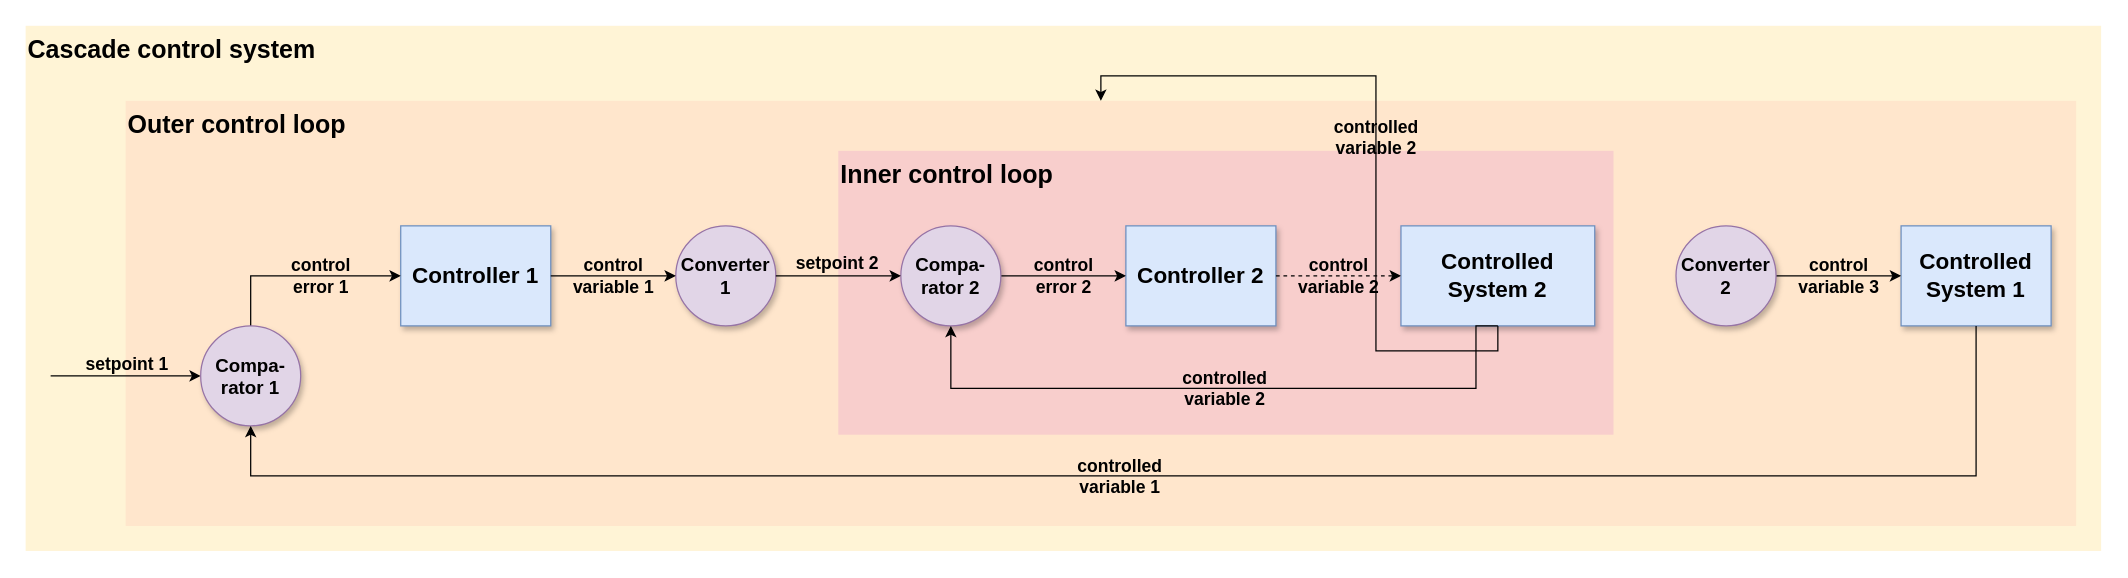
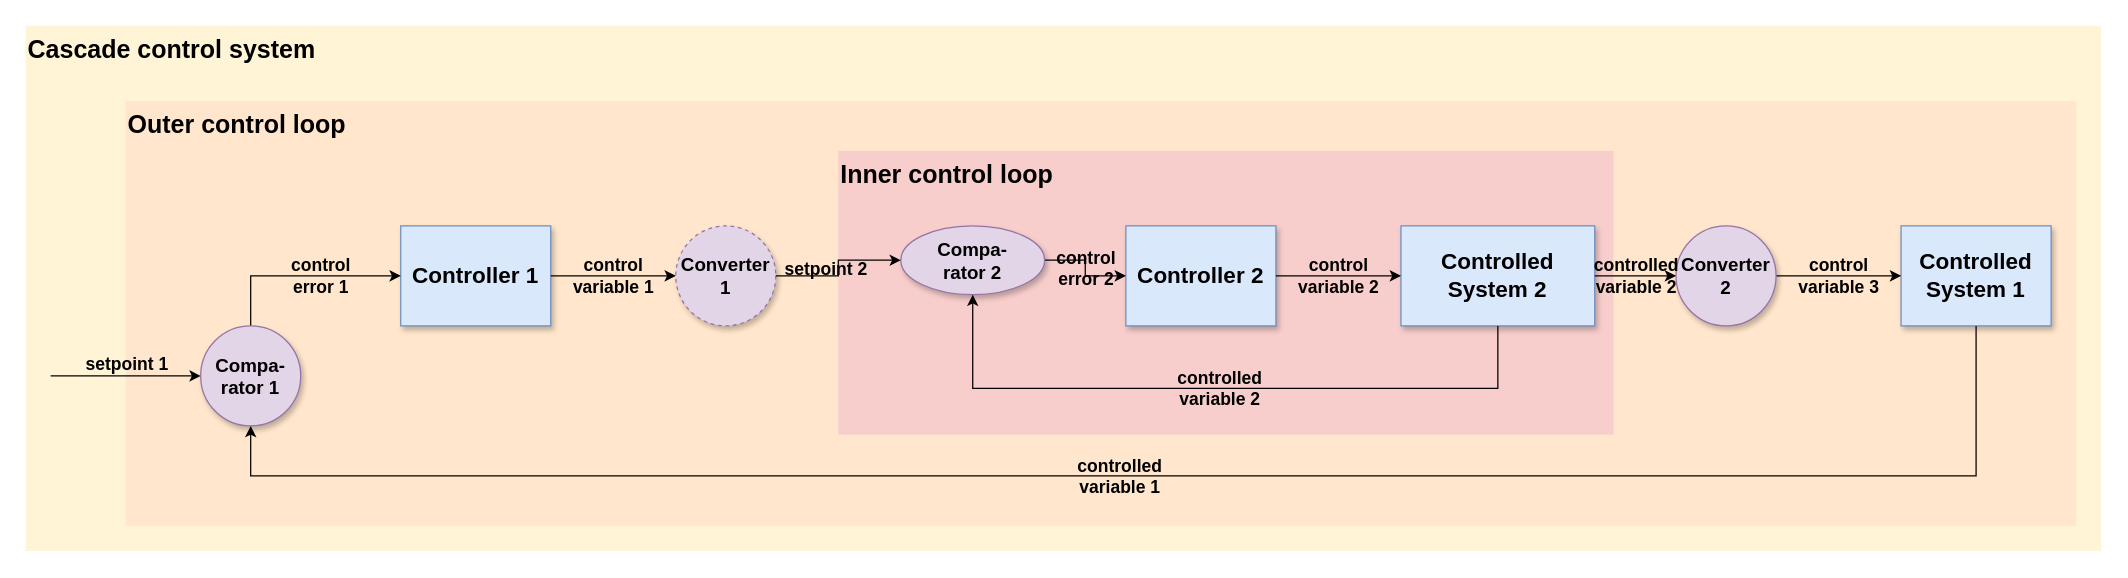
  <mxCell id="0" />
  <mxCell id="1" parent="0" />
  <mxCell id="2" value="Cascade control system" style="rounded=0;whiteSpace=wrap;html=1;labelBackgroundColor=none;fontSize=20;align=left;verticalAlign=top;fontStyle=1;fillColor=#fff2cc;strokeColor=none;opacity=80;" parent="1" vertex="1"><mxGeometry x="20" y="20" width="1660" height="420" as="geometry" /></mxCell>
  <mxCell id="3" value="Outer control loop" style="rounded=0;whiteSpace=wrap;html=1;labelBackgroundColor=none;fontSize=20;align=left;verticalAlign=top;fontStyle=1;fillColor=#ffe6cc;strokeColor=none;" parent="1" vertex="1"><mxGeometry x="100" y="80" width="1560" height="340" as="geometry" /></mxCell>
  <mxCell id="4" value="Inner control loop" style="rounded=0;whiteSpace=wrap;html=1;labelBackgroundColor=none;fontSize=20;align=left;verticalAlign=top;fontStyle=1;fillColor=#f8cecc;strokeColor=none;dashed=1;" parent="1" vertex="1"><mxGeometry x="670" y="120" width="620" height="227" as="geometry" /></mxCell>
  <mxCell id="5" value="Controller 1" style="rounded=0;whiteSpace=wrap;html=1;fillColor=#dae8fc;strokeColor=#6c8ebf;fontStyle=1;fontSize=18;shadow=1;container=0;" parent="1" vertex="1"><mxGeometry x="320" y="180" width="120" height="80" as="geometry" /></mxCell>
  <mxCell id="6" value="Controlled &lt;br style=&quot;font-size: 18px;&quot;&gt;System 1" style="rounded=0;whiteSpace=wrap;html=1;fillColor=#dae8fc;strokeColor=#6c8ebf;fontStyle=1;fontSize=18;shadow=1;container=0;" parent="1" vertex="1"><mxGeometry x="1520" y="180" width="120" height="80" as="geometry" /></mxCell>
  <mxCell id="7" value="control&lt;br&gt;error 1" style="edgeStyle=orthogonalEdgeStyle;rounded=0;orthogonalLoop=1;jettySize=auto;html=1;entryX=0;entryY=0.5;entryDx=0;entryDy=0;fontSize=14;exitX=0.5;exitY=0;exitDx=0;exitDy=0;labelBackgroundColor=none;fontStyle=1" parent="1" source="10" target="5" edge="1"><mxGeometry x="0.2" relative="1" as="geometry"><mxPoint as="offset" /></mxGeometry></mxCell>
  <mxCell id="8" style="edgeStyle=orthogonalEdgeStyle;rounded=0;orthogonalLoop=1;jettySize=auto;html=1;fontSize=14;endArrow=none;endFill=0;startArrow=classic;startFill=1;" parent="1" source="10" edge="1"><mxGeometry relative="1" as="geometry"><mxPoint x="40" y="300" as="targetPoint" /></mxGeometry></mxCell>
  <mxCell id="9" value="setpoint 1" style="edgeLabel;html=1;align=center;verticalAlign=middle;resizable=0;points=[];fontSize=14;labelBackgroundColor=none;fontStyle=1;container=0;" parent="8" vertex="1" connectable="0"><mxGeometry x="0.783" y="-1" relative="1" as="geometry"><mxPoint x="47" y="-9" as="offset" /></mxGeometry></mxCell>
  <mxCell id="10" value="Compa-&lt;br&gt;rator 1" style="ellipse;whiteSpace=wrap;html=1;aspect=fixed;fontStyle=1;fontSize=15;fillColor=#e1d5e7;strokeColor=#9673a6;verticalAlign=middle;align=center;shadow=1;container=0;" parent="1" vertex="1"><mxGeometry x="160" y="260" width="80" height="80" as="geometry" /></mxCell>
  <mxCell id="11" value="controlled&lt;br&gt;variable 1" style="edgeStyle=orthogonalEdgeStyle;rounded=0;orthogonalLoop=1;jettySize=auto;html=1;fontSize=14;entryX=0.5;entryY=1;entryDx=0;entryDy=0;fontStyle=1;labelBackgroundColor=none;exitX=0.5;exitY=1;exitDx=0;exitDy=0;" parent="1" source="6" target="10" edge="1"><mxGeometry x="0.045" relative="1" as="geometry"><mxPoint as="offset" /><Array as="points"><mxPoint x="1580" y="380" /><mxPoint x="200" y="380" /></Array></mxGeometry></mxCell>
  <mxCell id="12" value="Controller 2" style="rounded=0;whiteSpace=wrap;html=1;fillColor=#dae8fc;strokeColor=#6c8ebf;fontStyle=1;fontSize=18;shadow=1;container=0;" parent="1" vertex="1"><mxGeometry x="900" y="180" width="120" height="80" as="geometry" /></mxCell>
  <mxCell id="13" value="Controlled &lt;br style=&quot;font-size: 18px;&quot;&gt;System 2" style="rounded=0;whiteSpace=wrap;html=1;fillColor=#dae8fc;strokeColor=#6c8ebf;fontStyle=1;fontSize=18;shadow=1;container=0;" parent="1" vertex="1"><mxGeometry x="1120" y="180" width="155" height="80" as="geometry" /></mxCell>
- <mxCell id="14" value="control&lt;br&gt;variable 2" style="edgeStyle=orthogonalEdgeStyle;rounded=0;orthogonalLoop=1;jettySize=auto;html=1;entryX=0;entryY=0.5;entryDx=0;entryDy=0;labelBackgroundColor=none;fontSize=14;fontStyle=1;dashed=1;" parent="1" source="12" target="13" edge="1"><mxGeometry relative="1" as="geometry" /></mxCell>
- <mxCell id="15" value="Converter&lt;br&gt;1" style="ellipse;whiteSpace=wrap;html=1;aspect=fixed;fontStyle=1;fontSize=15;fillColor=#e1d5e7;strokeColor=#9673a6;verticalAlign=middle;align=center;shadow=1;container=0;" parent="1" vertex="1"><mxGeometry x="540" y="180" width="80" height="80" as="geometry" /></mxCell>
+ <mxCell id="14" value="control&lt;br&gt;variable 2" style="edgeStyle=orthogonalEdgeStyle;rounded=0;orthogonalLoop=1;jettySize=auto;html=1;entryX=0;entryY=0.5;entryDx=0;entryDy=0;labelBackgroundColor=none;fontSize=14;fontStyle=1" parent="1" source="12" target="13" edge="1"><mxGeometry relative="1" as="geometry" /></mxCell>
+ <mxCell id="15" value="Converter&lt;br&gt;1" style="ellipse;whiteSpace=wrap;html=1;aspect=fixed;fontStyle=1;fontSize=15;fillColor=#e1d5e7;strokeColor=#9673a6;verticalAlign=middle;align=center;shadow=1;container=0;dashed=1;" parent="1" vertex="1"><mxGeometry x="540" y="180" width="80" height="80" as="geometry" /></mxCell>
  <mxCell id="16" value="control&lt;br&gt;variable 1" style="edgeStyle=orthogonalEdgeStyle;rounded=0;orthogonalLoop=1;jettySize=auto;html=1;entryX=0;entryY=0.5;entryDx=0;entryDy=0;fontSize=14;labelBackgroundColor=none;fontStyle=1;exitX=1;exitY=0.5;exitDx=0;exitDy=0;" parent="1" source="5" target="15" edge="1"><mxGeometry relative="1" as="geometry"><mxPoint x="680" y="260" as="targetPoint" /><Array as="points" /><mxPoint as="offset" /></mxGeometry></mxCell>
  <mxCell id="17" value="control&lt;br&gt;error 2" style="edgeStyle=orthogonalEdgeStyle;rounded=0;orthogonalLoop=1;jettySize=auto;html=1;entryX=0;entryY=0.5;entryDx=0;entryDy=0;fontSize=14;fontStyle=1;labelBackgroundColor=none;" parent="1" source="18" target="12" edge="1"><mxGeometry relative="1" as="geometry" /></mxCell>
- <mxCell id="18" value="Compa-&lt;br&gt;rator 2" style="ellipse;whiteSpace=wrap;html=1;aspect=fixed;fontStyle=1;fontSize=15;fillColor=#e1d5e7;strokeColor=#9673a6;verticalAlign=middle;align=center;shadow=1;container=0;" parent="1" vertex="1"><mxGeometry x="720" y="180" width="80" height="80" as="geometry" /></mxCell>
+ <mxCell id="18" value="Compa-&lt;br&gt;rator 2" style="ellipse;whiteSpace=wrap;html=1;aspect=fixed;fontStyle=1;fontSize=15;fillColor=#e1d5e7;strokeColor=#9673a6;verticalAlign=middle;align=center;shadow=1;container=0;" parent="1" vertex="1"><mxGeometry x="720" y="180" width="115" height="55" as="geometry" /></mxCell>
  <mxCell id="19" value="controlled&lt;br style=&quot;font-size: 14px;&quot;&gt;variable 2" style="edgeStyle=orthogonalEdgeStyle;rounded=0;orthogonalLoop=1;jettySize=auto;html=1;entryX=0.5;entryY=1;entryDx=0;entryDy=0;labelBackgroundColor=none;fontSize=14;fontStyle=1;exitX=0.5;exitY=1;exitDx=0;exitDy=0;" parent="1" source="13" target="18" edge="1"><mxGeometry relative="1" as="geometry"><Array as="points"><mxPoint x="1180" y="310" /><mxPoint x="760" y="310" /></Array><mxPoint as="offset" /></mxGeometry></mxCell>
  <mxCell id="20" value="setpoint 2" style="edgeStyle=orthogonalEdgeStyle;rounded=0;orthogonalLoop=1;jettySize=auto;html=1;entryX=0;entryY=0.5;entryDx=0;entryDy=0;fontStyle=1;fontSize=14;labelBackgroundColor=none;" parent="1" source="15" target="18" edge="1"><mxGeometry x="-0.024" y="10" relative="1" as="geometry"><mxPoint x="846" y="221" as="targetPoint" /><mxPoint as="offset" /></mxGeometry></mxCell>
  <mxCell id="21" value="control&lt;br&gt;variable 3" style="edgeStyle=orthogonalEdgeStyle;rounded=0;orthogonalLoop=1;jettySize=auto;html=1;entryX=0;entryY=0.5;entryDx=0;entryDy=0;labelBackgroundColor=none;fontSize=14;fontStyle=1" parent="1" source="22" target="6" edge="1"><mxGeometry relative="1" as="geometry" /></mxCell>
  <mxCell id="22" value="Converter&lt;br&gt;2" style="ellipse;whiteSpace=wrap;html=1;aspect=fixed;fontStyle=1;fontSize=15;fillColor=#e1d5e7;strokeColor=#9673a6;verticalAlign=middle;align=center;shadow=1;container=0;" parent="1" vertex="1"><mxGeometry x="1340" y="180" width="80" height="80" as="geometry" /></mxCell>
- <mxCell id="23" value="controlled&lt;br&gt;variable 2" style="edgeStyle=orthogonalEdgeStyle;rounded=0;orthogonalLoop=1;jettySize=auto;html=1;labelBackgroundColor=none;fontSize=14;fontStyle=1;" parent="1" source="13" target="3" edge="1"><mxGeometry relative="1" as="geometry" /></mxCell>
+ <mxCell id="23" value="controlled&lt;br&gt;variable 2" style="edgeStyle=orthogonalEdgeStyle;rounded=0;orthogonalLoop=1;jettySize=auto;html=1;entryX=0;entryY=0.5;entryDx=0;entryDy=0;labelBackgroundColor=none;fontSize=14;fontStyle=1" parent="1" source="13" target="22" edge="1"><mxGeometry relative="1" as="geometry" /></mxCell>
